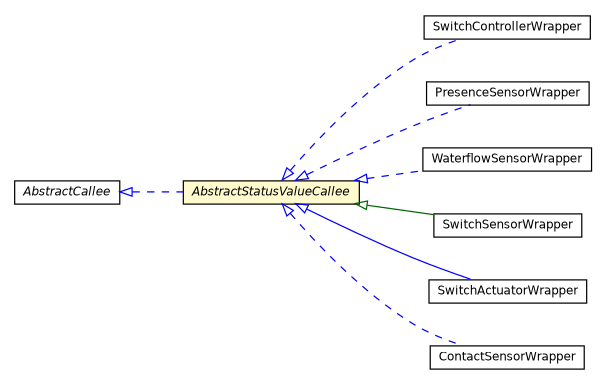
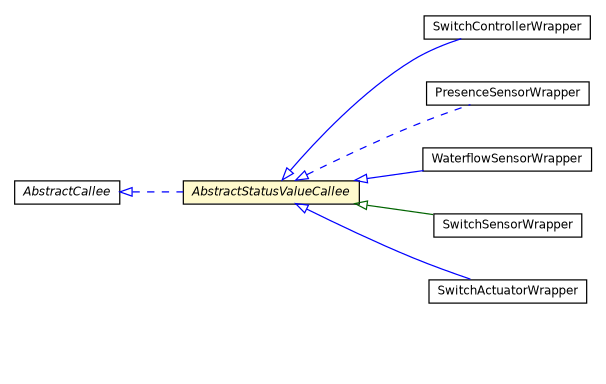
  digraph {
    nodesep=0.25
    rankdir=LR
    ranksep=0.5
    node [fontcolor=black fontname=Helvetica fontsize=10.0 shape=plaintext]
    edge [arrowtail=empty color=blue dir=back fontname=Helvetica fontsize=10 headport=p labelfontname=Helvetica labelfontsize=10 style=solid tailport=p]
    n1 [label=<<table title="org.universAAL.lddi.smarthome.exporter.devices.SwitchControllerWrapper" border="0" cellborder="1" cellspacing="0" cellpadding="2" port="p" href="./SwitchControllerWrapper.html"> 		<tr><td><table border="0" cellspacing="0" cellpadding="1"> <tr><td align="center" balign="center"> SwitchControllerWrapper </td></tr> 		</table></td></tr> 		</table>>]
    n2 [label=<<table title="org.universAAL.lddi.smarthome.exporter.devices.PresenceSensorWrapper" border="0" cellborder="1" cellspacing="0" cellpadding="2" port="p" href="./PresenceSensorWrapper.html"> 		<tr><td><table border="0" cellspacing="0" cellpadding="1"> <tr><td align="center" balign="center"> PresenceSensorWrapper </td></tr> 		</table></td></tr> 		</table>>]
    n3 [label=<<table title="org.universAAL.lddi.smarthome.exporter.devices.WaterflowSensorWrapper" border="0" cellborder="1" cellspacing="0" cellpadding="2" port="p" href="./WaterflowSensorWrapper.html"> 		<tr><td><table border="0" cellspacing="0" cellpadding="1"> <tr><td align="center" balign="center"> WaterflowSensorWrapper </td></tr> 		</table></td></tr> 		</table>>]
    n4 [label=<<table title="org.universAAL.lddi.smarthome.exporter.devices.SwitchSensorWrapper" border="0" cellborder="1" cellspacing="0" cellpadding="2" port="p" href="./SwitchSensorWrapper.html"> 		<tr><td><table border="0" cellspacing="0" cellpadding="1"> <tr><td align="center" balign="center"> SwitchSensorWrapper </td></tr> 		</table></td></tr> 		</table>>]
    n5 [label=<<table title="org.universAAL.lddi.smarthome.exporter.devices.SwitchActuatorWrapper" border="0" cellborder="1" cellspacing="0" cellpadding="2" port="p" href="./SwitchActuatorWrapper.html"> 		<tr><td><table border="0" cellspacing="0" cellpadding="1"> <tr><td align="center" balign="center"> SwitchActuatorWrapper </td></tr> 		</table></td></tr> 		</table>>]
    n6 [label=<<table title="org.universAAL.lddi.smarthome.exporter.devices.AbstractStatusValueCallee" border="0" cellborder="1" cellspacing="0" cellpadding="2" port="p" bgcolor="lemonChiffon" href="./AbstractStatusValueCallee.html"> 		<tr><td><table border="0" cellspacing="0" cellpadding="1"> <tr><td align="center" balign="center"><font face="Helvetica-Oblique"> AbstractStatusValueCallee </font></td></tr> 		</table></td></tr> 		</table>>]
-   n7 [label=<<table title="org.universAAL.lddi.smarthome.exporter.devices.ContactSensorWrapper" border="0" cellborder="1" cellspacing="0" cellpadding="2" port="p" href="./ContactSensorWrapper.html"> 		<tr><td><table border="0" cellspacing="0" cellpadding="1"> <tr><td align="center" balign="center"> ContactSensorWrapper </td></tr> 		</table></td></tr> 		</table>>]
    n8 [label=<<table title="org.universAAL.lddi.smarthome.exporter.devices.AbstractCallee" border="0" cellborder="1" cellspacing="0" cellpadding="2" port="p" href="./AbstractCallee.html"> 		<tr><td><table border="0" cellspacing="0" cellpadding="1"> <tr><td align="center" balign="center"><font face="Helvetica-Oblique"> AbstractCallee </font></td></tr> 		</table></td></tr> 		</table>>]
-   n6 -> n1 [style=dashed]
+   n6 -> n1
    n6 -> n2 [style=dashed]
-   n6 -> n3 [style=dashed]
+   n6 -> n3
    n6 -> n4 [color=darkgreen]
    n6 -> n5
-   n6 -> n7 [style=dashed]
    n8 -> n6 [style=dashed]
  }
